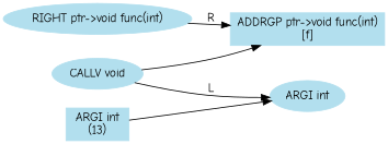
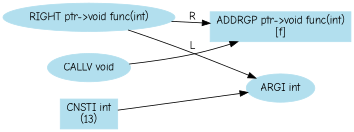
  digraph {
    fontname="Comic Neue"
    rankdir=LR
    node [color=lightblue2 fontname="Comic Neue" style=filled]
    edge [fontname="Comic Neue"]
    n1 [label="CALLV void"]
    n2 [label="ADDRGP ptr->void func(int)\n\[f\]" shape=box]
    n3 [label="RIGHT ptr->void func(int)"]
    n4 [label="ARGI int"]
-   n5 [label="ARGI int\n\(13\)" shape=box]
+   n5 [label="CNSTI int\n\(13\)" shape=box]
    n1 -> n2
    n3 -> n2 [label=R]
-   n1 -> n4 [label=L]
+   n3 -> n4 [label=L]
    n5 -> n4
  }
